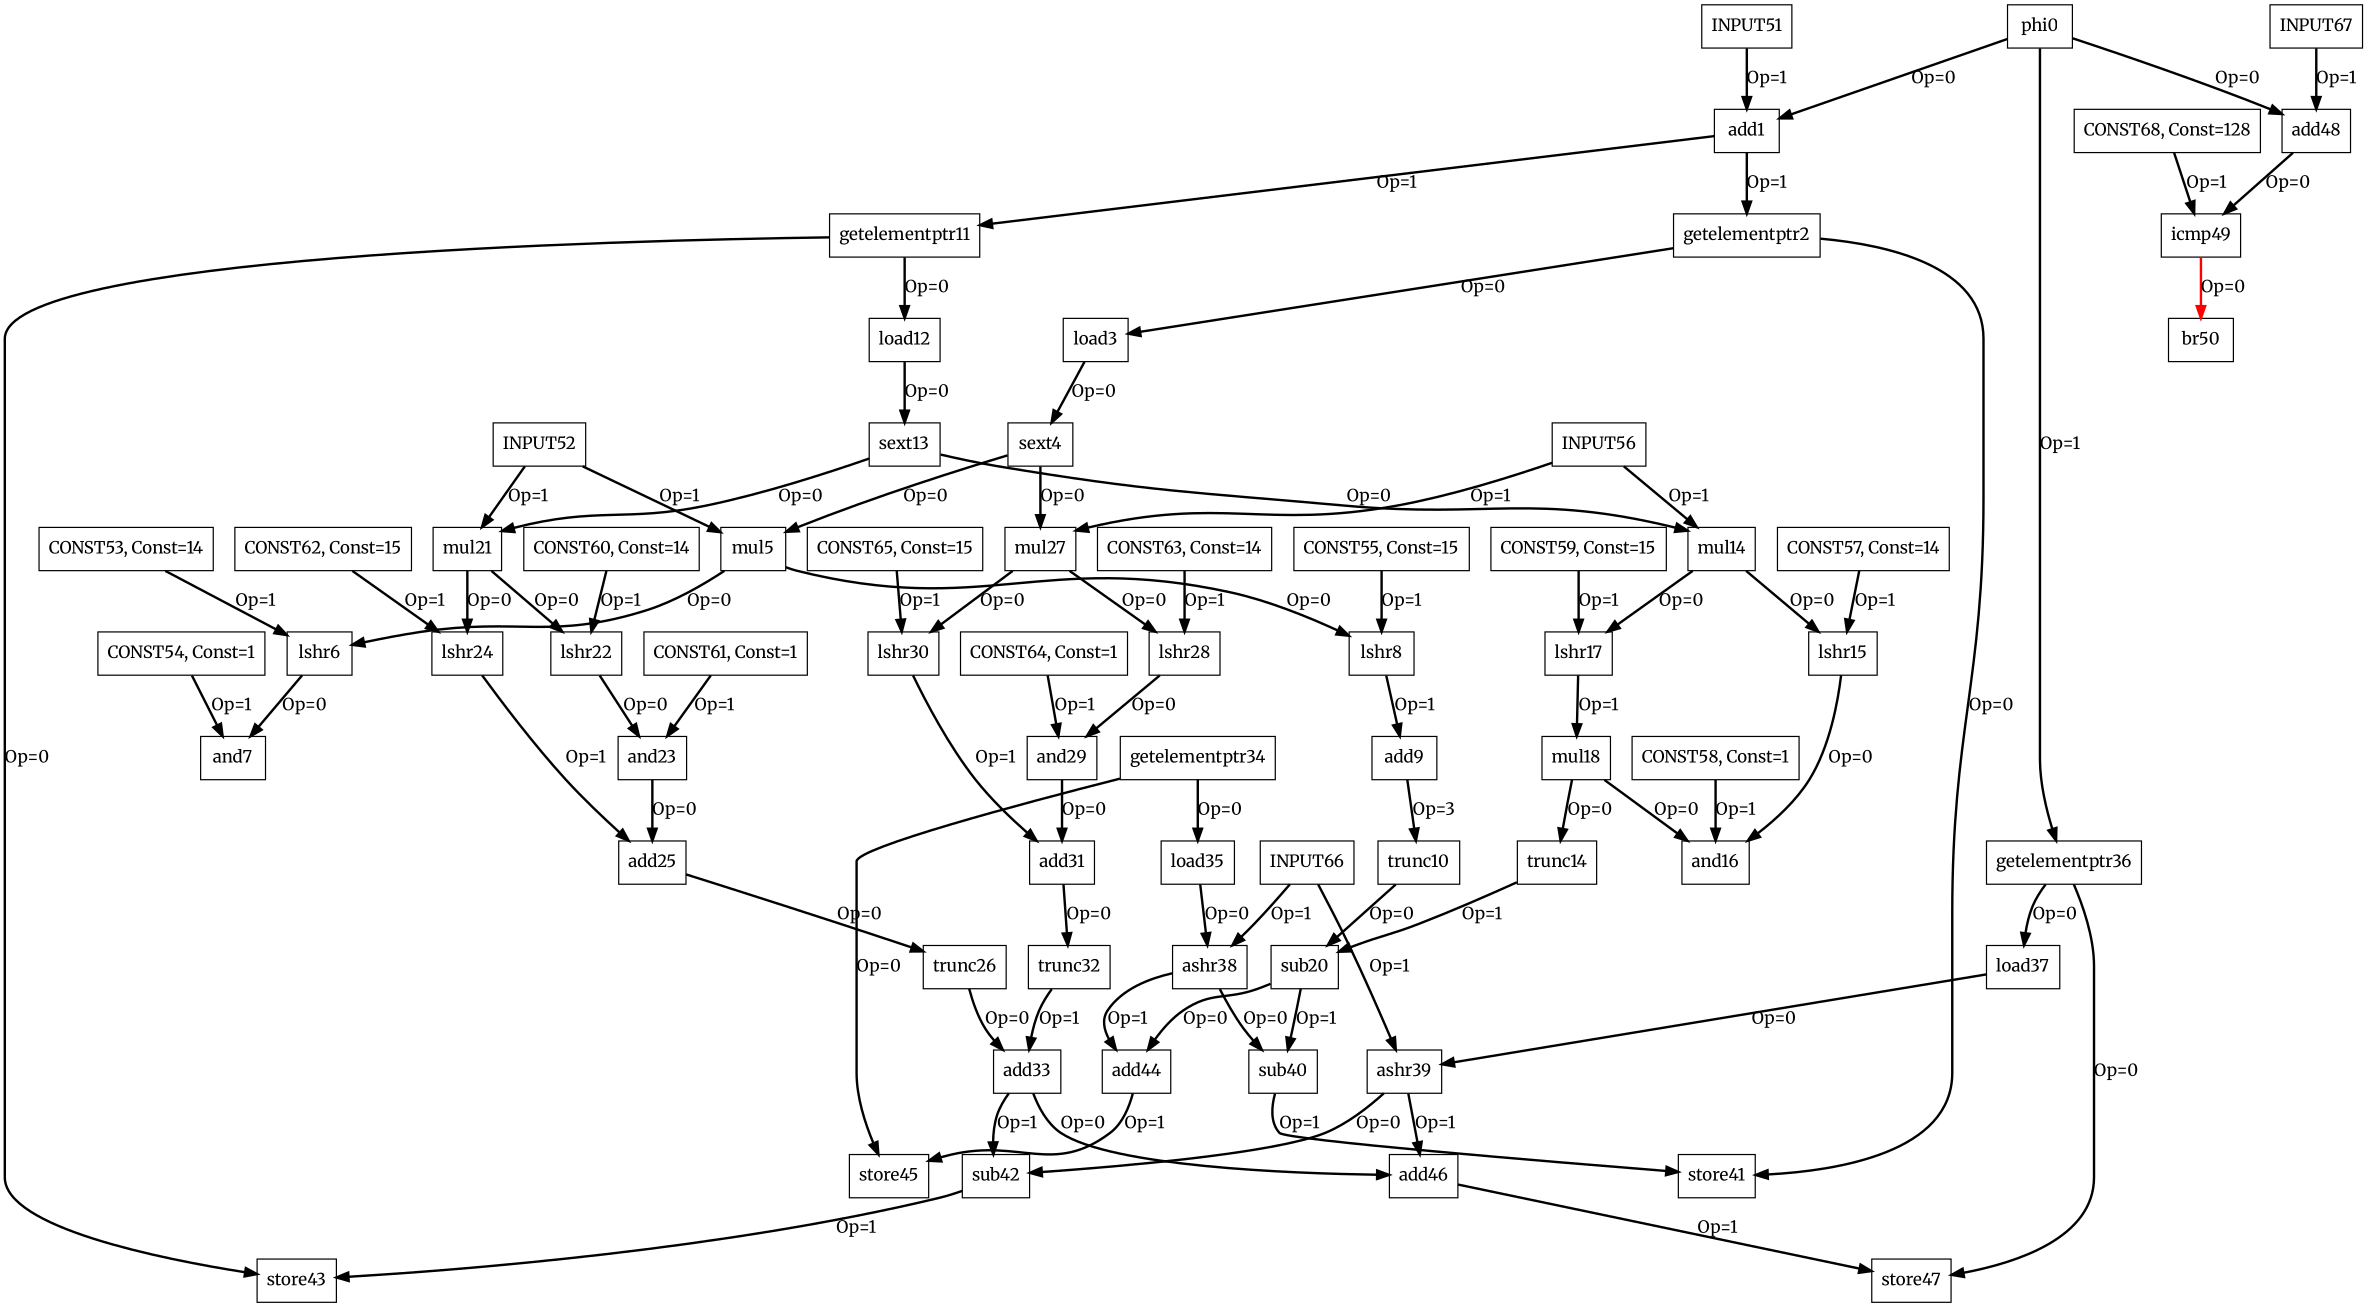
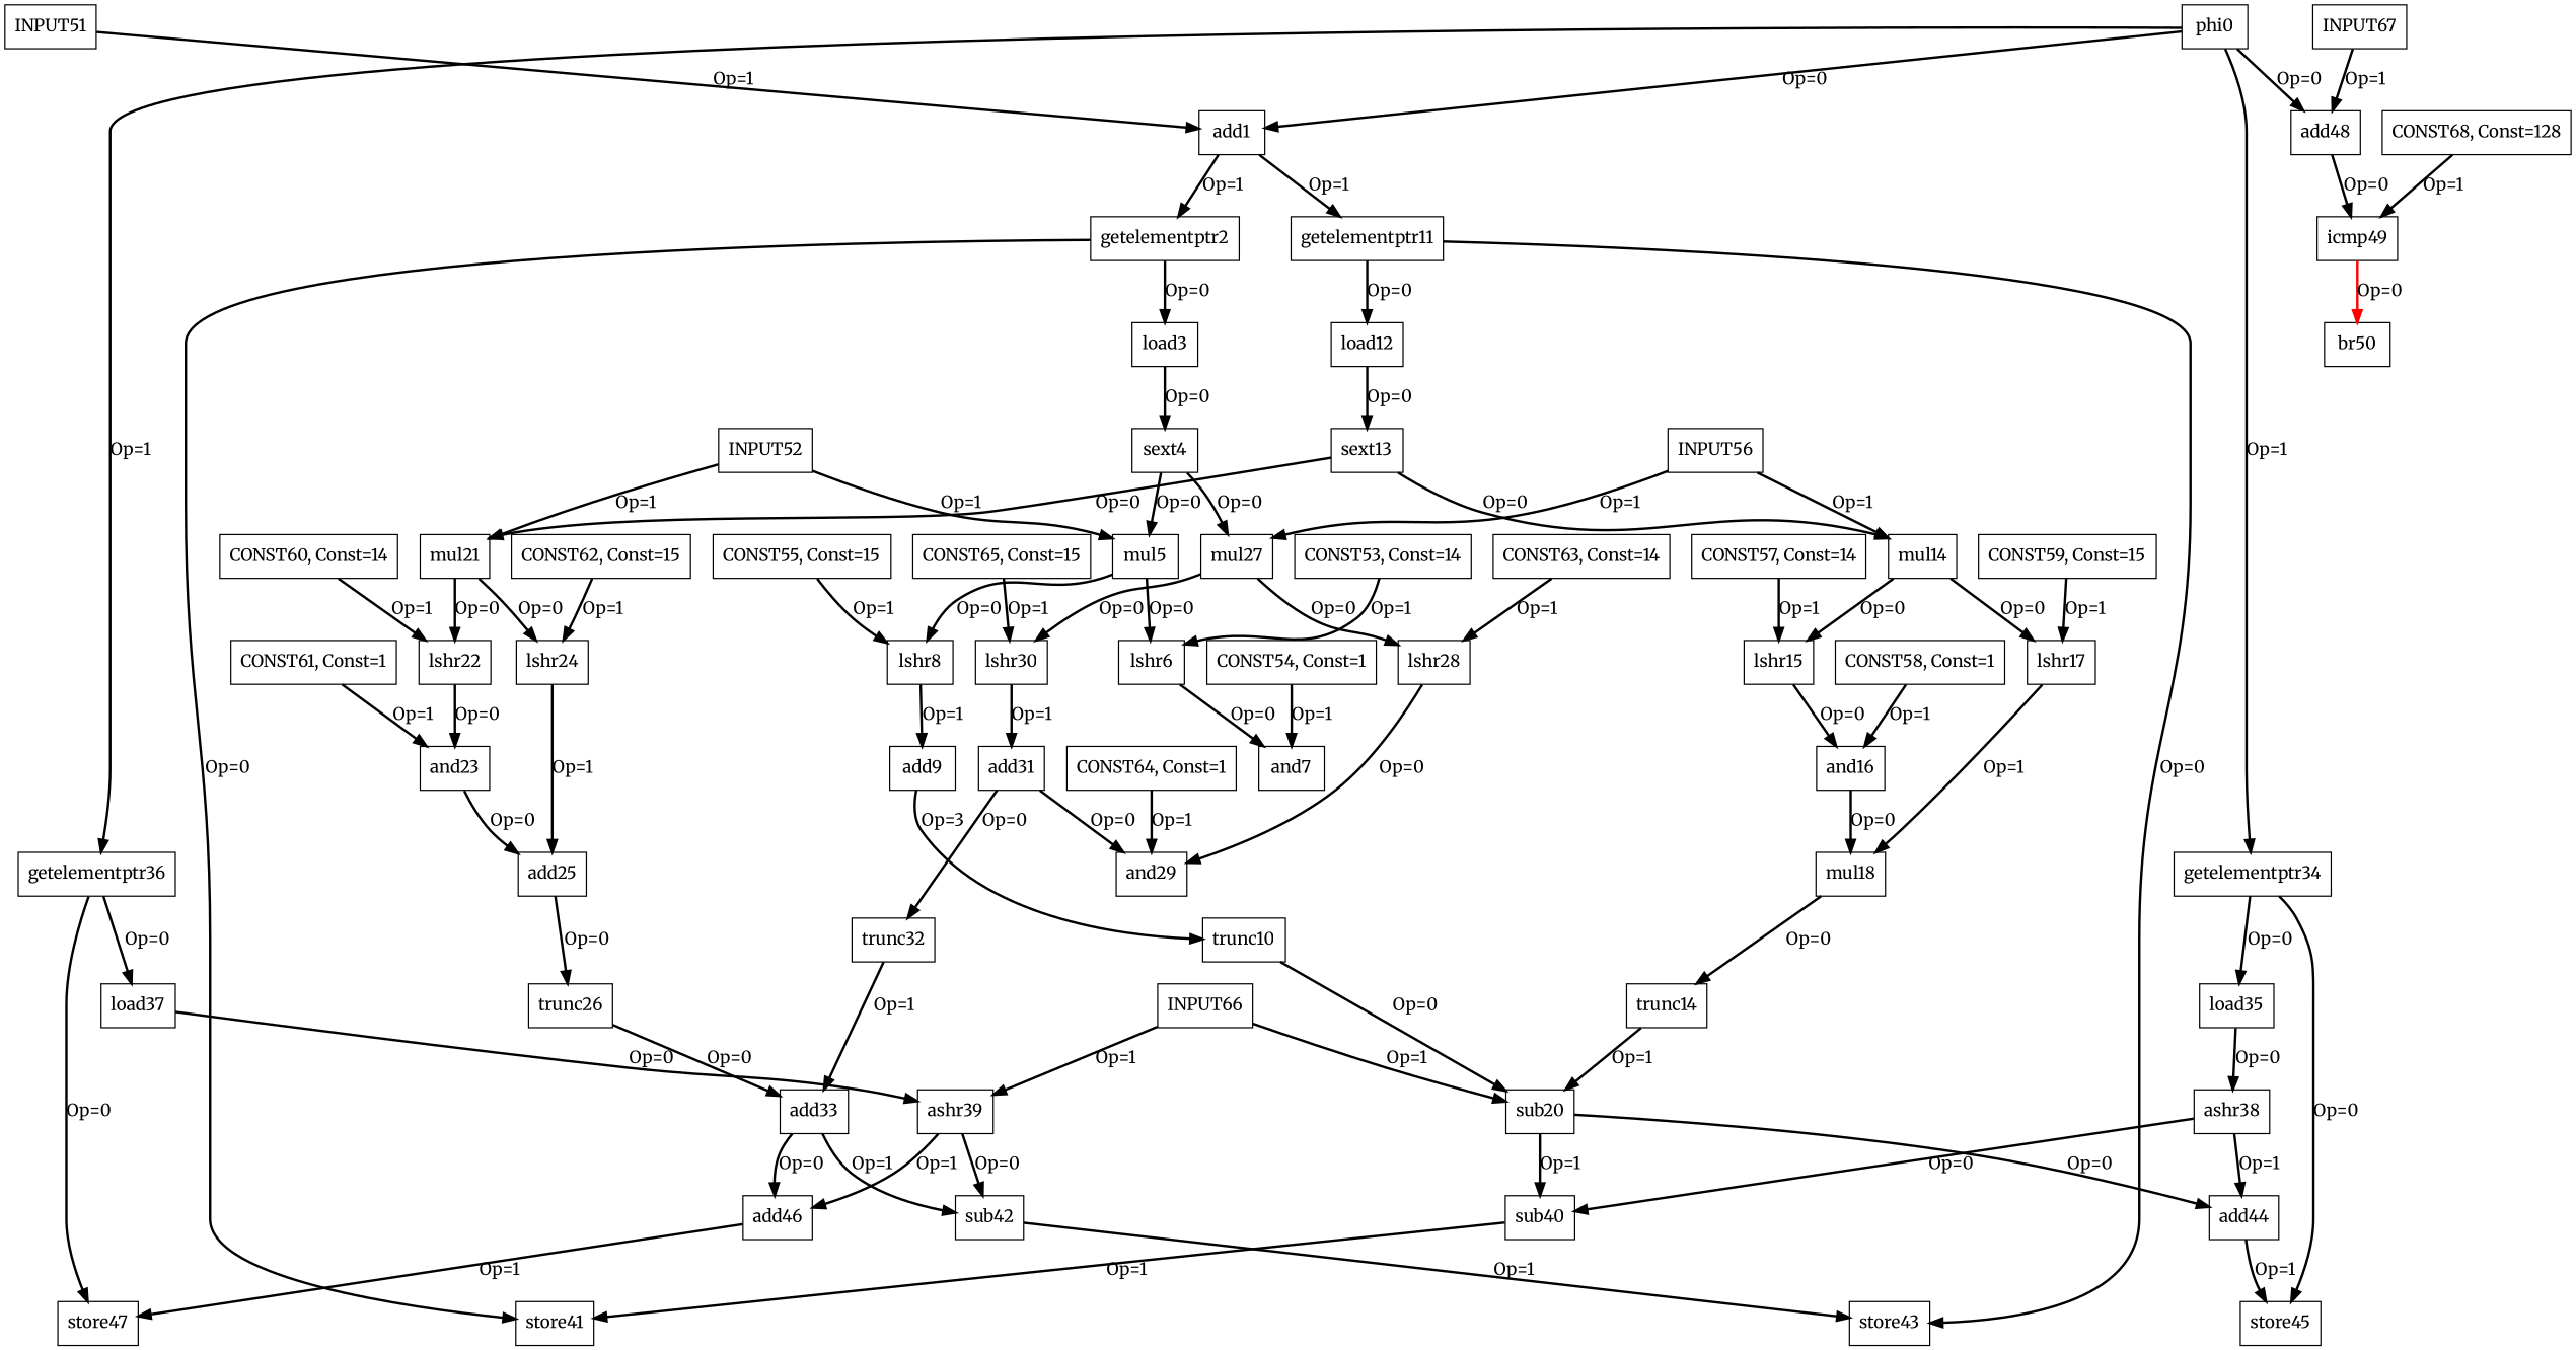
  digraph {
    fontname=Merriweather
    node [color=black fontname=Merriweather shape=box]
    edge [color=black fontname=Merriweather style=bold]
    n1 [label=phi0]
    n2 [label=add1]
    n3 [label=getelementptr34]
    n4 [label=getelementptr36]
    n5 [label=add48]
    n6 [label=getelementptr2]
    n7 [label=getelementptr11]
    n8 [label=load35]
    n9 [label=store45]
    n10 [label=load37]
    n11 [label=store47]
    n12 [label=icmp49]
    n13 [label=load3]
    n14 [label=store41]
    n15 [label=load12]
    n16 [label=store43]
    n17 [label=sext4]
    n18 [label=mul5]
    n19 [label=mul27]
    n20 [label=lshr6]
    n21 [label=lshr8]
    n22 [label=lshr28]
    n23 [label=lshr30]
    n24 [label=and7]
    n25 [label=add9]
    n26 [label=trunc10]
    n27 [label=sub20]
    n28 [label=sub40]
    n29 [label=add44]
    n30 [label=sext13]
    n31 [label=mul14]
    n32 [label=mul21]
    n33 [label=lshr15]
    n34 [label=lshr17]
    n35 [label=lshr22]
    n36 [label=lshr24]
    n37 [label=and16]
    n38 [label=mul18]
    n39 [label=trunc14]
    n40 [label=and23]
    n41 [label=add25]
    n42 [label=trunc26]
    n43 [label=add33]
    n44 [label=sub42]
    n45 [label=add46]
    n46 [label=and29]
    n47 [label=add31]
    n48 [label=trunc32]
    n49 [label=ashr38]
    n50 [label=ashr39]
    n51 [label=br50]
    n52 [label=INPUT51]
    n53 [label=INPUT52]
    n54 [label="CONST53, Const=14"]
    n55 [label="CONST54, Const=1"]
    n56 [label="CONST55, Const=15"]
    n57 [label=INPUT56]
    n58 [label="CONST57, Const=14"]
    n59 [label="CONST58, Const=1"]
    n60 [label="CONST59, Const=15"]
    n61 [label="CONST60, Const=14"]
    n62 [label="CONST61, Const=1"]
    n63 [label="CONST62, Const=15"]
    n64 [label="CONST63, Const=14"]
    n65 [label="CONST64, Const=1"]
    n66 [label="CONST65, Const=15"]
    n67 [label=INPUT66]
    n68 [label=INPUT67]
    n69 [label="CONST68, Const=128"]
    n1 -> n2 [label="Op=0"]
+   n1 -> n3 [label="Op=1"]
    n1 -> n4 [label="Op=1"]
    n1 -> n5 [label="Op=0"]
    n2 -> n6 [label="Op=1"]
    n2 -> n7 [label="Op=1"]
    n3 -> n8 [label="Op=0"]
    n3 -> n9 [label="Op=0"]
    n4 -> n10 [label="Op=0"]
    n4 -> n11 [label="Op=0"]
    n5 -> n12 [label="Op=0"]
    n6 -> n13 [label="Op=0"]
    n6 -> n14 [label="Op=0"]
    n7 -> n15 [label="Op=0"]
    n7 -> n16 [label="Op=0"]
    n8 -> n49 [label="Op=0"]
    n10 -> n50 [label="Op=0"]
    n12 -> n51 [color=red label="Op=0"]
    n13 -> n17 [label="Op=0"]
    n15 -> n30 [label="Op=0"]
    n17 -> n18 [label="Op=0"]
    n17 -> n19 [label="Op=0"]
    n18 -> n20 [label="Op=0"]
    n18 -> n21 [label="Op=0"]
    n19 -> n22 [label="Op=0"]
    n19 -> n23 [label="Op=0"]
    n20 -> n24 [label="Op=0"]
    n21 -> n25 [label="Op=1"]
    n22 -> n46 [label="Op=0"]
    n23 -> n47 [label="Op=1"]
    n25 -> n26 [label="Op=3"]
    n26 -> n27 [label="Op=0"]
    n27 -> n28 [label="Op=1"]
    n27 -> n29 [label="Op=0"]
    n28 -> n14 [label="Op=1"]
    n29 -> n9 [label="Op=1"]
    n30 -> n31 [label="Op=0"]
    n30 -> n32 [label="Op=0"]
    n31 -> n33 [label="Op=0"]
    n31 -> n34 [label="Op=0"]
    n32 -> n35 [label="Op=0"]
    n32 -> n36 [label="Op=0"]
    n33 -> n37 [label="Op=0"]
    n34 -> n38 [label="Op=1"]
    n35 -> n40 [label="Op=0"]
    n36 -> n41 [label="Op=1"]
-   n38 -> n37 [label="Op=0"]
+   n37 -> n38 [label="Op=0"]
    n38 -> n39 [label="Op=0"]
    n39 -> n27 [label="Op=1"]
    n40 -> n41 [label="Op=0"]
    n41 -> n42 [label="Op=0"]
    n42 -> n43 [label="Op=0"]
    n43 -> n44 [label="Op=1"]
    n43 -> n45 [label="Op=0"]
    n44 -> n16 [label="Op=1"]
    n45 -> n11 [label="Op=1"]
-   n46 -> n47 [label="Op=0"]
+   n47 -> n46 [label="Op=0"]
    n47 -> n48 [label="Op=0"]
    n48 -> n43 [label="Op=1"]
    n49 -> n28 [label="Op=0"]
    n49 -> n29 [label="Op=1"]
    n50 -> n44 [label="Op=0"]
    n50 -> n45 [label="Op=1"]
    n52 -> n2 [label="Op=1"]
    n53 -> n18 [label="Op=1"]
    n53 -> n32 [label="Op=1"]
    n54 -> n20 [label="Op=1"]
    n55 -> n24 [label="Op=1"]
    n56 -> n21 [label="Op=1"]
    n57 -> n19 [label="Op=1"]
    n57 -> n31 [label="Op=1"]
    n58 -> n33 [label="Op=1"]
    n59 -> n37 [label="Op=1"]
    n60 -> n34 [label="Op=1"]
    n61 -> n35 [label="Op=1"]
    n62 -> n40 [label="Op=1"]
    n63 -> n36 [label="Op=1"]
    n64 -> n22 [label="Op=1"]
    n65 -> n46 [label="Op=1"]
    n66 -> n23 [label="Op=1"]
-   n67 -> n49 [label="Op=1"]
+   n67 -> n27 [label="Op=1"]
    n67 -> n50 [label="Op=1"]
    n68 -> n5 [label="Op=1"]
    n69 -> n12 [label="Op=1"]
  }
